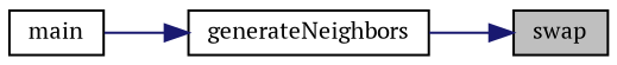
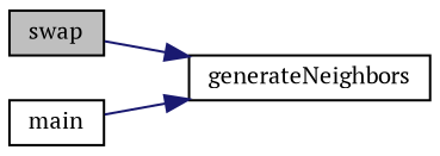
  digraph {
    fontname="PT Serif"
    rankdir=RL
    node [color=black fillcolor=white fontname="PT Serif" fontsize=10 shape=record style=filled]
    edge [color=midnightblue dir=back fontname="PT Serif" fontsize=10 labelfontname=Helvetica labelfontsize=10 style=solid]
    n1 [fillcolor=grey75 fontcolor=black height=0.2 label=swap width=0.4]
    n2 [height=0.2 label=generateNeighbors width=0.4]
    n3 [height=0.2 label=main width=0.4]
-   n1 -> n2
+   n2 -> n1
    n2 -> n3
  }
